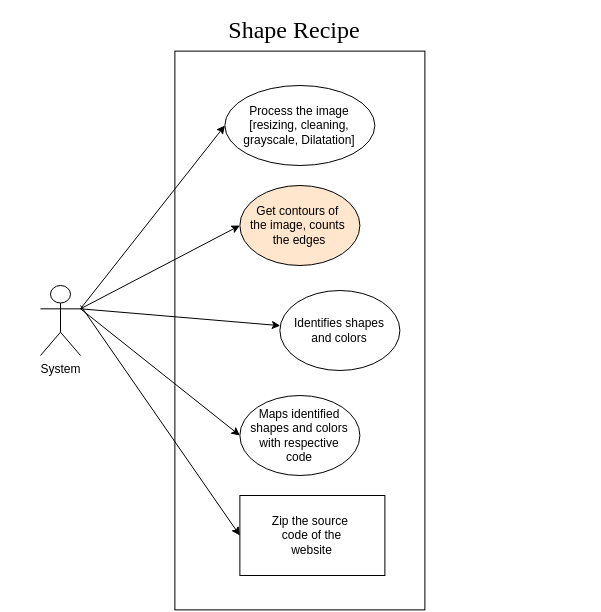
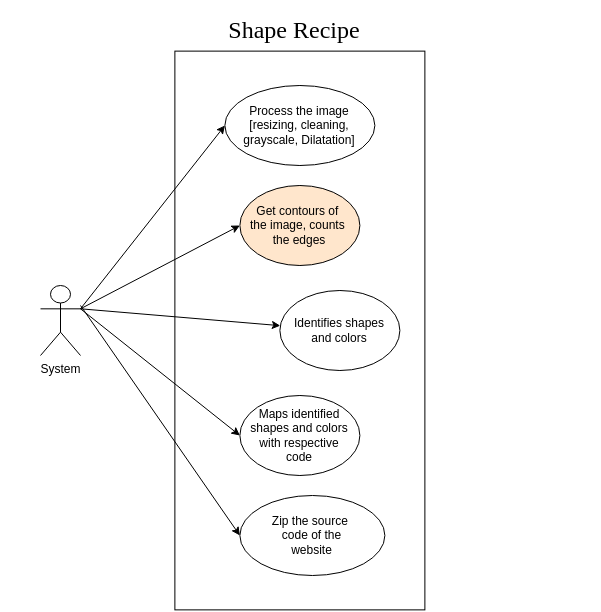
  <mxCell id="0" />
  <mxCell id="1" parent="0" />
  <mxCell id="2" value="System" style="shape=umlActor;verticalLabelPosition=bottom;verticalAlign=top;html=1;outlineConnect=0;" vertex="1" parent="1"><mxGeometry x="40" y="285" width="40" height="70" as="geometry" /></mxCell>
  <mxCell id="3" value="" style="rounded=0;whiteSpace=wrap;html=1;rotation=90;" vertex="1" parent="1"><mxGeometry x="20" y="205" width="558.75" height="250" as="geometry" /></mxCell>
  <mxCell id="4" value="Process the image&lt;br&gt;[resizing, cleaning, grayscale, Dilatation]" style="ellipse;whiteSpace=wrap;html=1;" vertex="1" parent="1"><mxGeometry x="224.38" y="85" width="150" height="80" as="geometry" /></mxCell>
  <mxCell id="5" value="" style="endArrow=classic;html=1;exitX=1;exitY=0.333;exitDx=0;exitDy=0;exitPerimeter=0;entryX=0;entryY=0.5;entryDx=0;entryDy=0;" edge="1" parent="1" source="2" target="4"><mxGeometry width="50" height="50" relative="1" as="geometry"><mxPoint x="290" y="305" as="sourcePoint" /><mxPoint x="150" y="315" as="targetPoint" /></mxGeometry></mxCell>
  <mxCell id="6" value="&lt;font face=&quot;Times New Roman&quot; style=&quot;font-size: 24px&quot;&gt;Shape Recipe&lt;/font&gt;" style="text;html=1;strokeColor=none;fillColor=none;align=center;verticalAlign=middle;whiteSpace=wrap;rounded=0;" vertex="1" parent="1"><mxGeometry x="204.38" y="20" width="180" height="20" as="geometry" /></mxCell>
  <mxCell id="7" value="Get contours of&amp;nbsp;&lt;br&gt;the image, counts&amp;nbsp;&lt;br&gt;the edges" style="ellipse;whiteSpace=wrap;html=1;fillColor=#ffe6cc;" vertex="1" parent="1"><mxGeometry x="239.38" y="185" width="120" height="80" as="geometry" /></mxCell>
  <mxCell id="8" value="Identifies shapes &lt;br&gt;and colors" style="ellipse;whiteSpace=wrap;html=1;" vertex="1" parent="1"><mxGeometry x="279.38" y="290" width="120" height="80" as="geometry" /></mxCell>
  <mxCell id="9" value="Maps identified shapes and colors&lt;br&gt;with respective&lt;br&gt;code" style="ellipse;whiteSpace=wrap;html=1;" vertex="1" parent="1"><mxGeometry x="239.38" y="395" width="120" height="80" as="geometry" /></mxCell>
- <mxCell id="10" value="Zip the source&amp;nbsp;&lt;br&gt;code of the&lt;br&gt;website" style="whiteSpace=wrap;html=1;rounded=0;" vertex="1" parent="1"><mxGeometry x="239.38" y="495" width="145" height="80" as="geometry" /></mxCell>
+ <mxCell id="10" value="Zip the source&amp;nbsp;&lt;br&gt;code of the&lt;br&gt;website" style="ellipse;whiteSpace=wrap;html=1;" vertex="1" parent="1"><mxGeometry x="239.38" y="495" width="145" height="80" as="geometry" /></mxCell>
  <mxCell id="11" value="" style="endArrow=classic;html=1;exitX=1;exitY=0.333;exitDx=0;exitDy=0;exitPerimeter=0;entryX=0;entryY=0.5;entryDx=0;entryDy=0;" edge="1" parent="1" source="2" target="7"><mxGeometry width="50" height="50" relative="1" as="geometry"><mxPoint x="290" y="245" as="sourcePoint" /><mxPoint x="340" y="195" as="targetPoint" /></mxGeometry></mxCell>
  <mxCell id="12" value="" style="endArrow=classic;html=1;exitX=1;exitY=0.333;exitDx=0;exitDy=0;exitPerimeter=0;" edge="1" parent="1" source="2" target="8"><mxGeometry width="50" height="50" relative="1" as="geometry"><mxPoint x="290" y="245" as="sourcePoint" /><mxPoint x="340" y="195" as="targetPoint" /></mxGeometry></mxCell>
  <mxCell id="13" value="" style="endArrow=classic;html=1;exitX=1;exitY=0.333;exitDx=0;exitDy=0;exitPerimeter=0;entryX=0;entryY=0.5;entryDx=0;entryDy=0;" edge="1" parent="1" source="2" target="9"><mxGeometry width="50" height="50" relative="1" as="geometry"><mxPoint x="290" y="245" as="sourcePoint" /><mxPoint x="340" y="195" as="targetPoint" /></mxGeometry></mxCell>
  <mxCell id="14" value="" style="endArrow=classic;html=1;entryX=0;entryY=0.5;entryDx=0;entryDy=0;" edge="1" parent="1" target="10"><mxGeometry width="50" height="50" relative="1" as="geometry"><mxPoint x="80" y="305" as="sourcePoint" /><mxPoint x="340" y="195" as="targetPoint" /></mxGeometry></mxCell>
